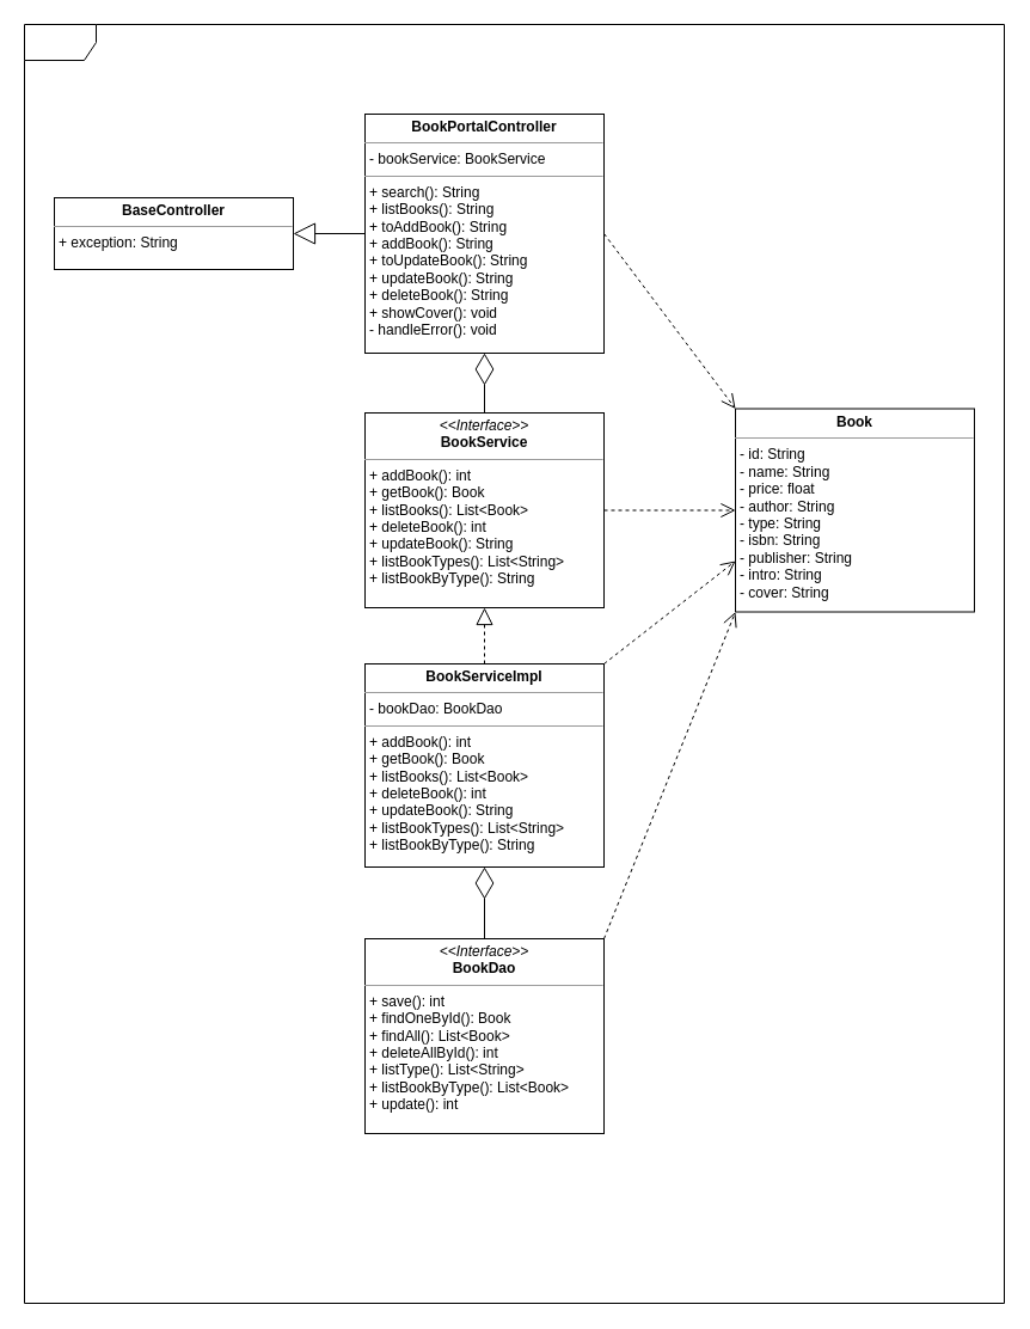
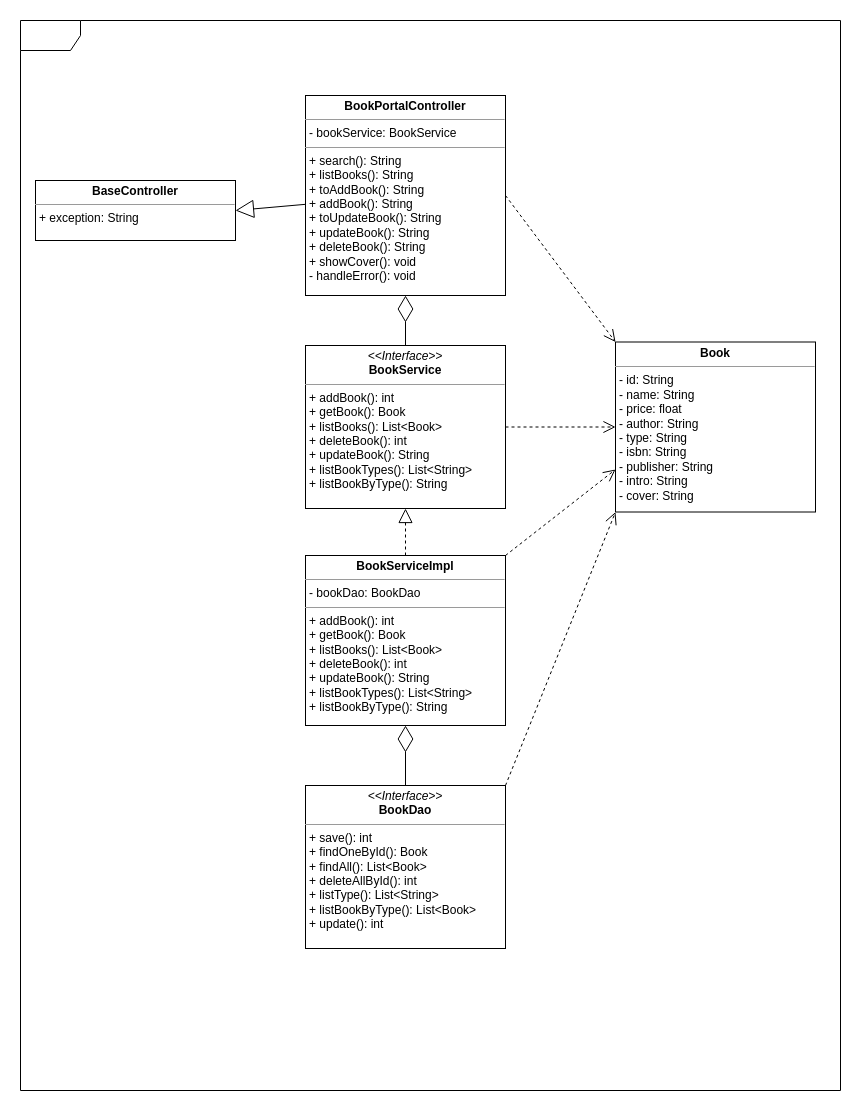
  <mxCell id="0" />
  <mxCell id="1" parent="0" />
  <mxCell id="2" value="" style="shape=umlFrame;whiteSpace=wrap;html=1;rounded=0;shadow=0;comic=0;labelBackgroundColor=none;strokeWidth=1;fontFamily=Verdana;fontSize=10;align=center;" parent="1" vertex="1"><mxGeometry x="20" y="20" width="820" height="1070" as="geometry" /></mxCell>
  <mxCell id="3" style="edgeStyle=orthogonalEdgeStyle;rounded=0;html=1;dashed=1;labelBackgroundColor=none;startFill=0;endArrow=open;endFill=0;endSize=10;fontFamily=Verdana;fontSize=10;" parent="1" edge="1"><mxGeometry relative="1" as="geometry"><mxPoint x="735" y="983" as="targetPoint" /></mxGeometry></mxCell>
  <mxCell id="4" style="edgeStyle=orthogonalEdgeStyle;rounded=0;html=1;dashed=1;labelBackgroundColor=none;startFill=0;endArrow=open;endFill=0;endSize=10;fontFamily=Verdana;fontSize=10;" parent="1" edge="1"><mxGeometry relative="1" as="geometry"><Array as="points"><mxPoint x="550" y="975" /><mxPoint x="550" y="975" /></Array><mxPoint x="550" y="968" as="sourcePoint" /></mxGeometry></mxCell>
  <mxCell id="5" style="edgeStyle=orthogonalEdgeStyle;rounded=0;html=1;dashed=1;labelBackgroundColor=none;startFill=0;endArrow=open;endFill=0;endSize=10;fontFamily=Verdana;fontSize=10;" parent="1" edge="1"><mxGeometry relative="1" as="geometry"><Array as="points"><mxPoint x="415" y="1034" /><mxPoint x="415" y="1034" /></Array><mxPoint x="385" y="1034.059" as="sourcePoint" /></mxGeometry></mxCell>
  <mxCell id="6" value="&lt;p style=&quot;margin: 0px ; margin-top: 4px ; text-align: center&quot;&gt;&lt;i&gt;&amp;lt;&amp;lt;Interface&amp;gt;&amp;gt;&lt;/i&gt;&lt;br&gt;&lt;b&gt;BookService&lt;/b&gt;&lt;/p&gt;&lt;hr size=&quot;1&quot;&gt;&lt;p style=&quot;margin: 0px ; margin-left: 4px&quot;&gt;+ addBook(): int&lt;/p&gt;&lt;p style=&quot;margin: 0px ; margin-left: 4px&quot;&gt;+ getBook(): Book&lt;/p&gt;&lt;p style=&quot;margin: 0px ; margin-left: 4px&quot;&gt;+ listBooks(): List&amp;lt;Book&amp;gt;&lt;/p&gt;&lt;p style=&quot;margin: 0px ; margin-left: 4px&quot;&gt;+ deleteBook(): int&lt;/p&gt;&lt;p style=&quot;margin: 0px ; margin-left: 4px&quot;&gt;+ updateBook(): String&lt;/p&gt;&lt;p style=&quot;margin: 0px ; margin-left: 4px&quot;&gt;+ listBookTypes(): List&amp;lt;String&amp;gt;&lt;/p&gt;&lt;p style=&quot;margin: 0px ; margin-left: 4px&quot;&gt;+ listBookByType(): String&lt;/p&gt;&lt;p style=&quot;margin: 0px ; margin-left: 4px&quot;&gt;&lt;br&gt;&lt;/p&gt;" style="verticalAlign=top;align=left;overflow=fill;fontSize=12;fontFamily=Helvetica;html=1;rounded=0;shadow=0;comic=0;labelBackgroundColor=none;strokeWidth=1" parent="1" vertex="1"><mxGeometry x="305" y="345" width="200" height="163" as="geometry" /></mxCell>
  <mxCell id="7" style="edgeStyle=orthogonalEdgeStyle;rounded=0;html=1;dashed=1;labelBackgroundColor=none;startFill=0;endArrow=open;endFill=0;endSize=10;fontFamily=Verdana;fontSize=10;entryX=0;entryY=0.5;entryDx=0;entryDy=0;" parent="1" source="6" target="10" edge="1"><mxGeometry relative="1" as="geometry"><Array as="points" /></mxGeometry></mxCell>
  <mxCell id="8" value="&lt;p style=&quot;margin: 0px ; margin-top: 4px ; text-align: center&quot;&gt;&lt;b&gt;BookServiceImpl&lt;/b&gt;&lt;/p&gt;&lt;hr size=&quot;1&quot;&gt;&lt;p style=&quot;margin: 0px ; margin-left: 4px&quot;&gt;- bookDao: BookDao&lt;/p&gt;&lt;hr size=&quot;1&quot;&gt;&lt;p style=&quot;margin: 0px ; margin-left: 4px&quot;&gt;+&lt;span&gt;&amp;nbsp;addBook(): int&lt;/span&gt;&lt;/p&gt;&lt;p style=&quot;margin: 0px 0px 0px 4px&quot;&gt;+ getBook(): Book&lt;/p&gt;&lt;p style=&quot;margin: 0px 0px 0px 4px&quot;&gt;+ listBooks(): List&amp;lt;Book&amp;gt;&lt;/p&gt;&lt;p style=&quot;margin: 0px 0px 0px 4px&quot;&gt;+ deleteBook(): int&lt;/p&gt;&lt;p style=&quot;margin: 0px 0px 0px 4px&quot;&gt;+ updateBook(): String&lt;/p&gt;&lt;p style=&quot;margin: 0px 0px 0px 4px&quot;&gt;+ listBookTypes(): List&amp;lt;String&amp;gt;&lt;/p&gt;&lt;p style=&quot;margin: 0px 0px 0px 4px&quot;&gt;+ listBookByType(): String&lt;/p&gt;&lt;p style=&quot;margin: 0px 0px 0px 4px&quot;&gt;&lt;br&gt;&lt;/p&gt;" style="verticalAlign=top;align=left;overflow=fill;fontSize=12;fontFamily=Helvetica;html=1;" vertex="1" parent="1"><mxGeometry x="305" y="555" width="200" height="170" as="geometry" /></mxCell>
  <mxCell id="9" value="" style="endArrow=block;dashed=1;endFill=0;endSize=12;html=1;exitX=0.5;exitY=0;exitDx=0;exitDy=0;" edge="1" parent="1" source="8" target="6"><mxGeometry width="160" relative="1" as="geometry"><mxPoint x="-45" y="280" as="sourcePoint" /><mxPoint x="115" y="280" as="targetPoint" /></mxGeometry></mxCell>
  <mxCell id="10" value="&lt;p style=&quot;margin: 0px ; margin-top: 4px ; text-align: center&quot;&gt;&lt;b&gt;Book&lt;/b&gt;&lt;/p&gt;&lt;hr size=&quot;1&quot;&gt;&lt;p style=&quot;margin: 0px ; margin-left: 4px&quot;&gt;- id: String&lt;/p&gt;&lt;p style=&quot;margin: 0px ; margin-left: 4px&quot;&gt;- name: String&lt;/p&gt;&lt;p style=&quot;margin: 0px ; margin-left: 4px&quot;&gt;- price: float&lt;/p&gt;&lt;p style=&quot;margin: 0px ; margin-left: 4px&quot;&gt;- author: String&lt;/p&gt;&lt;p style=&quot;margin: 0px ; margin-left: 4px&quot;&gt;- type: String&lt;/p&gt;&lt;p style=&quot;margin: 0px ; margin-left: 4px&quot;&gt;- isbn: String&lt;/p&gt;&lt;p style=&quot;margin: 0px ; margin-left: 4px&quot;&gt;- publisher: String&lt;/p&gt;&lt;p style=&quot;margin: 0px ; margin-left: 4px&quot;&gt;- intro: String&lt;/p&gt;&lt;p style=&quot;margin: 0px ; margin-left: 4px&quot;&gt;- cover: String&amp;nbsp;&lt;/p&gt;" style="verticalAlign=top;align=left;overflow=fill;fontSize=12;fontFamily=Helvetica;html=1;" vertex="1" parent="1"><mxGeometry x="615" y="341.5" width="200" height="170" as="geometry" /></mxCell>
- <mxCell id="11" value="&lt;p style=&quot;margin: 0px ; margin-top: 4px ; text-align: center&quot;&gt;&lt;b&gt;BaseController&lt;/b&gt;&lt;/p&gt;&lt;hr size=&quot;1&quot;&gt;&lt;p style=&quot;margin: 0px ; margin-left: 4px&quot;&gt;+&lt;span&gt;&amp;nbsp;exception: String&amp;nbsp;&lt;/span&gt;&lt;/p&gt;&lt;p style=&quot;margin: 0px 0px 0px 4px&quot;&gt;&lt;br&gt;&lt;/p&gt;" style="verticalAlign=top;align=left;overflow=fill;fontSize=12;fontFamily=Helvetica;html=1;" vertex="1" parent="1"><mxGeometry x="45" y="165" width="200" height="60" as="geometry" /></mxCell>
+ <mxCell id="11" value="&lt;p style=&quot;margin: 0px ; margin-top: 4px ; text-align: center&quot;&gt;&lt;b&gt;BaseController&lt;/b&gt;&lt;/p&gt;&lt;hr size=&quot;1&quot;&gt;&lt;p style=&quot;margin: 0px ; margin-left: 4px&quot;&gt;+&lt;span&gt;&amp;nbsp;exception: String&amp;nbsp;&lt;/span&gt;&lt;/p&gt;&lt;p style=&quot;margin: 0px 0px 0px 4px&quot;&gt;&lt;br&gt;&lt;/p&gt;" style="verticalAlign=top;align=left;overflow=fill;fontSize=12;fontFamily=Helvetica;html=1;" vertex="1" parent="1"><mxGeometry x="35" y="180" width="200" height="60" as="geometry" /></mxCell>
  <mxCell id="12" value="&lt;p style=&quot;margin: 0px ; margin-top: 4px ; text-align: center&quot;&gt;&lt;b&gt;BookPortalController&lt;/b&gt;&lt;/p&gt;&lt;hr size=&quot;1&quot;&gt;&lt;p style=&quot;margin: 0px ; margin-left: 4px&quot;&gt;- bookService: BookService&lt;/p&gt;&lt;hr size=&quot;1&quot;&gt;&lt;p style=&quot;margin: 0px ; margin-left: 4px&quot;&gt;+ search(): String&lt;/p&gt;&lt;p style=&quot;margin: 0px ; margin-left: 4px&quot;&gt;+ listBooks(): String&lt;/p&gt;&lt;p style=&quot;margin: 0px ; margin-left: 4px&quot;&gt;+ toAddBook(): String&lt;/p&gt;&lt;p style=&quot;margin: 0px ; margin-left: 4px&quot;&gt;+ addBook(): String&lt;/p&gt;&lt;p style=&quot;margin: 0px ; margin-left: 4px&quot;&gt;+ toUpdateBook(): String&lt;/p&gt;&lt;p style=&quot;margin: 0px ; margin-left: 4px&quot;&gt;+ updateBook(): String&lt;/p&gt;&lt;p style=&quot;margin: 0px ; margin-left: 4px&quot;&gt;+ deleteBook(): String&lt;/p&gt;&lt;p style=&quot;margin: 0px ; margin-left: 4px&quot;&gt;+ showCover(): void&lt;br&gt;&lt;/p&gt;&lt;p style=&quot;margin: 0px ; margin-left: 4px&quot;&gt;- handleError(): void&lt;/p&gt;&lt;p style=&quot;margin: 0px 0px 0px 4px&quot;&gt;&lt;br&gt;&lt;/p&gt;" style="verticalAlign=top;align=left;overflow=fill;fontSize=12;fontFamily=Helvetica;html=1;" vertex="1" parent="1"><mxGeometry x="305" y="95" width="200" height="200" as="geometry" /></mxCell>
  <mxCell id="13" value="" style="endArrow=block;endSize=16;endFill=0;html=1;entryX=1;entryY=0.5;entryDx=0;entryDy=0;" edge="1" parent="1" source="12" target="11"><mxGeometry width="160" relative="1" as="geometry"><mxPoint x="515" y="399.41" as="sourcePoint" /><mxPoint x="675" y="399.41" as="targetPoint" /></mxGeometry></mxCell>
  <mxCell id="14" value="" style="endArrow=diamondThin;endFill=0;endSize=24;html=1;" edge="1" parent="1" target="6"><mxGeometry width="160" relative="1" as="geometry"><mxPoint x="305" y="355" as="sourcePoint" /><mxPoint x="465" y="355" as="targetPoint" /></mxGeometry></mxCell>
  <mxCell id="15" value="" style="endArrow=diamondThin;endFill=0;endSize=24;html=1;entryX=0.5;entryY=1;entryDx=0;entryDy=0;exitX=0.5;exitY=0;exitDx=0;exitDy=0;" edge="1" parent="1" source="6" target="12"><mxGeometry width="160" relative="1" as="geometry"><mxPoint x="305" y="355" as="sourcePoint" /><mxPoint x="465" y="355" as="targetPoint" /></mxGeometry></mxCell>
  <mxCell id="16" value="&lt;p style=&quot;margin: 0px ; margin-top: 4px ; text-align: center&quot;&gt;&lt;i&gt;&amp;lt;&amp;lt;Interface&amp;gt;&amp;gt;&lt;/i&gt;&lt;br&gt;&lt;b&gt;BookDao&lt;/b&gt;&lt;/p&gt;&lt;hr size=&quot;1&quot;&gt;&lt;p style=&quot;margin: 0px ; margin-left: 4px&quot;&gt;&lt;span&gt;+ save(): int&lt;/span&gt;&lt;br&gt;&lt;/p&gt;&lt;p style=&quot;margin: 0px ; margin-left: 4px&quot;&gt;+ findOneById(): Book&lt;/p&gt;&lt;p style=&quot;margin: 0px ; margin-left: 4px&quot;&gt;+ findAll(): List&amp;lt;Book&amp;gt;&lt;/p&gt;&lt;p style=&quot;margin: 0px ; margin-left: 4px&quot;&gt;+ deleteAllById(): int&lt;/p&gt;&lt;p style=&quot;margin: 0px ; margin-left: 4px&quot;&gt;+ listType(): List&amp;lt;String&amp;gt;&lt;/p&gt;&lt;p style=&quot;margin: 0px ; margin-left: 4px&quot;&gt;+ listBookByType(): List&amp;lt;Book&amp;gt;&lt;/p&gt;&lt;p style=&quot;margin: 0px ; margin-left: 4px&quot;&gt;+ update(): int&lt;/p&gt;" style="verticalAlign=top;align=left;overflow=fill;fontSize=12;fontFamily=Helvetica;html=1;rounded=0;shadow=0;comic=0;labelBackgroundColor=none;strokeWidth=1" vertex="1" parent="1"><mxGeometry x="305" y="785" width="200" height="163" as="geometry" /></mxCell>
  <mxCell id="17" value="" style="endArrow=diamondThin;endFill=0;endSize=24;html=1;entryX=0.5;entryY=1;entryDx=0;entryDy=0;exitX=0.5;exitY=0;exitDx=0;exitDy=0;" edge="1" parent="1" source="16" target="8"><mxGeometry width="160" relative="1" as="geometry"><mxPoint x="415" y="355" as="sourcePoint" /><mxPoint x="415" y="305" as="targetPoint" /></mxGeometry></mxCell>
  <mxCell id="18" style="rounded=0;html=1;dashed=1;labelBackgroundColor=none;startFill=0;endArrow=open;endFill=0;endSize=10;fontFamily=Verdana;fontSize=10;entryX=0;entryY=0.75;entryDx=0;entryDy=0;exitX=1;exitY=0;exitDx=0;exitDy=0;" edge="1" parent="1" source="8" target="10"><mxGeometry relative="1" as="geometry"><mxPoint x="515" y="436.5" as="sourcePoint" /><mxPoint x="625" y="436.5" as="targetPoint" /></mxGeometry></mxCell>
  <mxCell id="19" style="rounded=0;html=1;dashed=1;labelBackgroundColor=none;startFill=0;endArrow=open;endFill=0;endSize=10;fontFamily=Verdana;fontSize=10;entryX=0;entryY=1;entryDx=0;entryDy=0;exitX=1;exitY=0;exitDx=0;exitDy=0;" edge="1" parent="1" source="16" target="10"><mxGeometry relative="1" as="geometry"><mxPoint x="525" y="446.5" as="sourcePoint" /><mxPoint x="635" y="446.5" as="targetPoint" /></mxGeometry></mxCell>
  <mxCell id="20" style="rounded=0;html=1;dashed=1;labelBackgroundColor=none;startFill=0;endArrow=open;endFill=0;endSize=10;fontFamily=Verdana;fontSize=10;entryX=0;entryY=0;entryDx=0;entryDy=0;exitX=1;exitY=0.5;exitDx=0;exitDy=0;" edge="1" parent="1" source="12" target="10"><mxGeometry relative="1" as="geometry"><mxPoint x="535" y="456.5" as="sourcePoint" /><mxPoint x="645" y="456.5" as="targetPoint" /></mxGeometry></mxCell>
